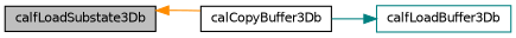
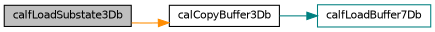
  digraph {
    rankdir=LR
    node [color=black fillcolor=white fontname=Helvetica fontsize=10 shape=record style=filled]
    edge [fontname=Helvetica fontsize=10 labelfontname=Helvetica labelfontsize=10 style=solid]
    n1 [fillcolor=grey75 fontcolor=black height=0.2 label=calfLoadSubstate3Db width=0.4]
    n2 [height=0.2 label=calCopyBuffer3Db width=0.4]
-   n3 [color=teal height=0.2 label=calfLoadBuffer3Db width=0.4]
-   n2 -> n1 [color=darkorange]
+   n3 [color=teal height=0.2 label=calfLoadBuffer7Db width=0.4]
+   n1 -> n2 [color=darkorange]
    n2 -> n3 [color=teal]
  }
